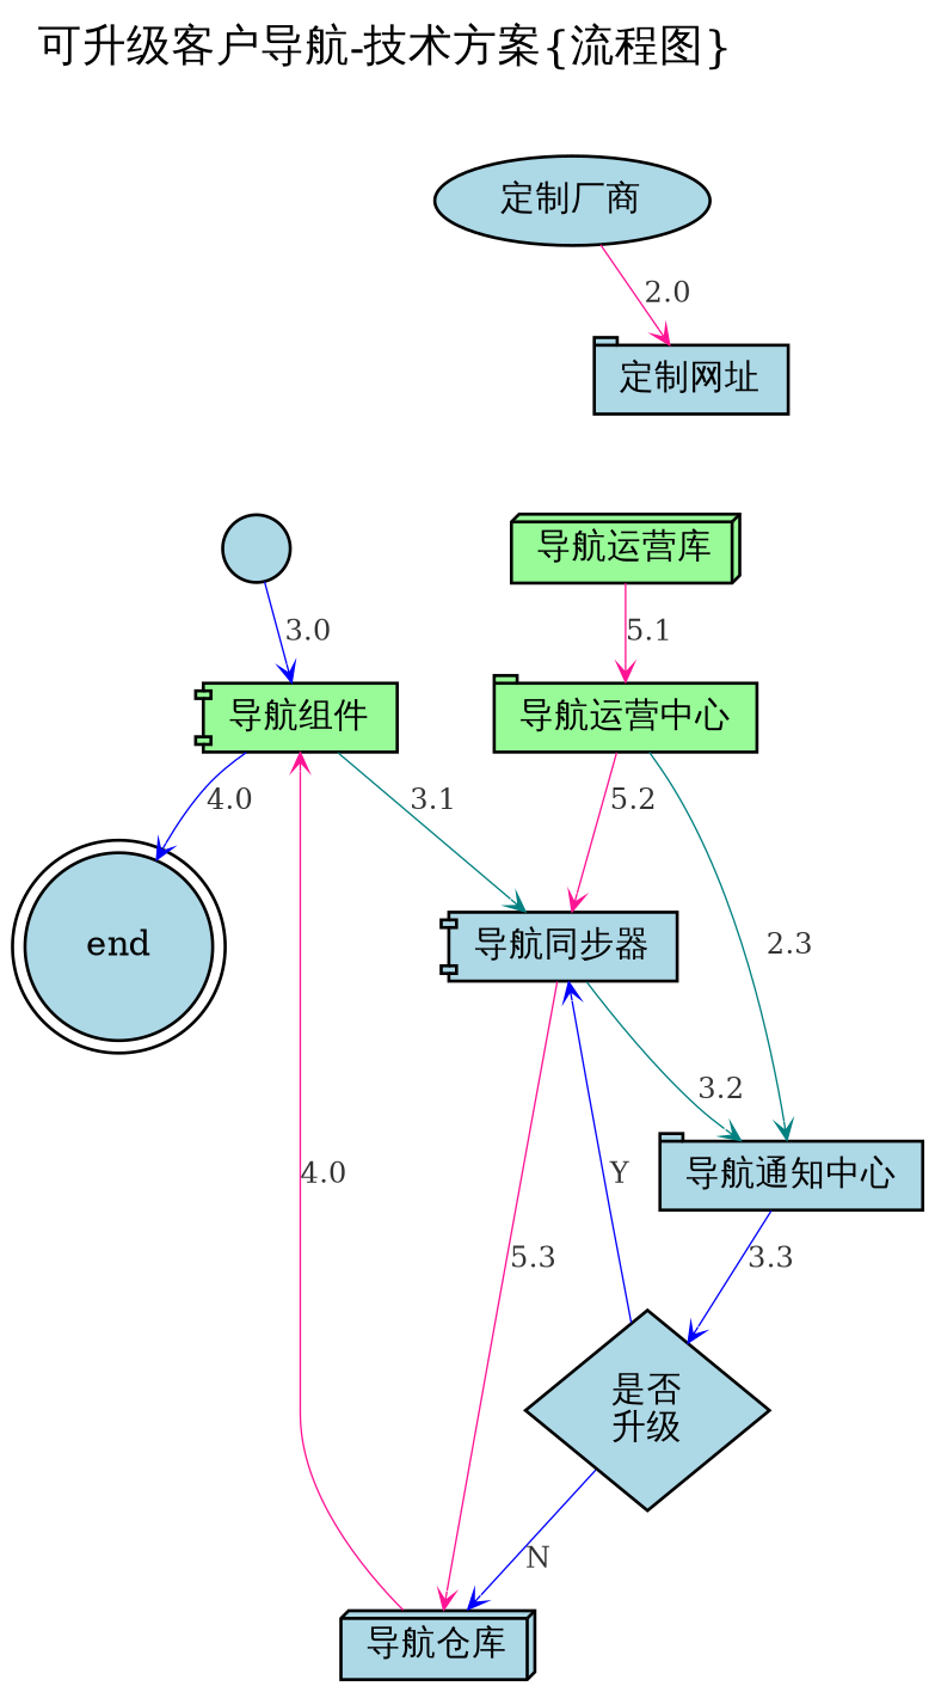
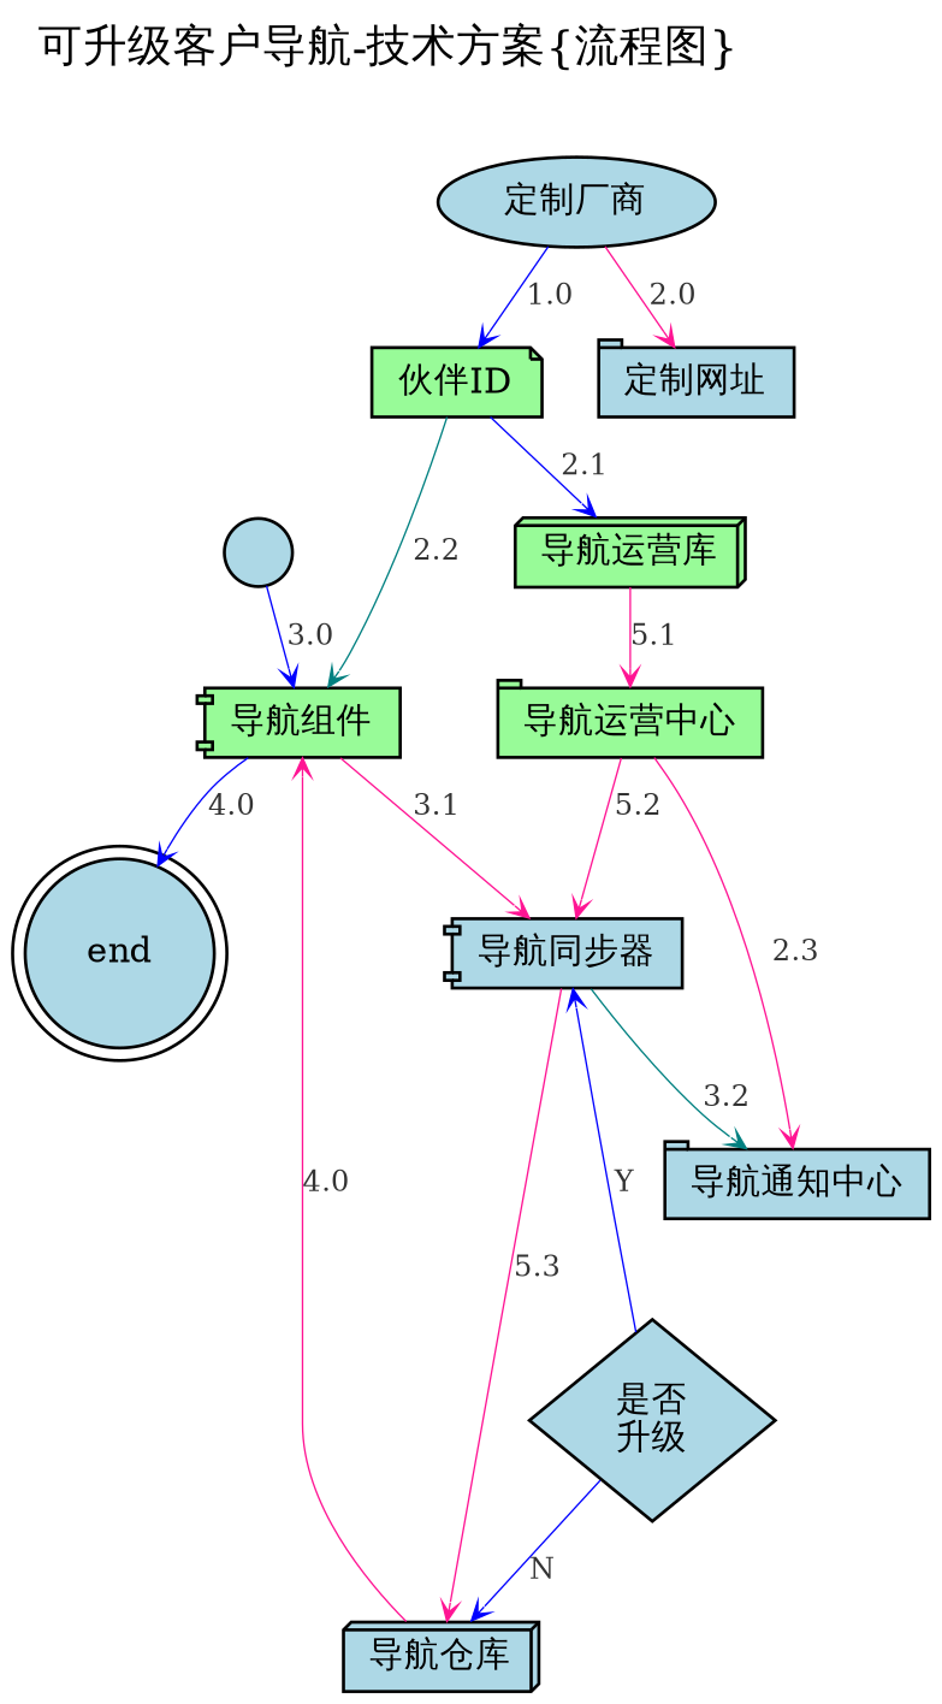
  digraph {
    fontsize=14.0
    label="可升级客户导航-技术方案{流程图}"
    labeljust=l
    labelloc=t
    rankdir=TB
    ranksep=0.3
    node [fillcolor=lightblue fontsize=11.0 shape=tab style=filled]
    edge [arrowhead=vee arrowsize=0.6 arrowtail=none color=blue fontcolor="#333333" fontsize=9.0 style="setlinewidth(0.5)"]
    n1 [height=0.3 label="流程开始" shape=point]
    n2 [fillcolor=palegreen height=0.3 label="导航组件" shape=component]
    end [height=0.3 shape=doublecircle]
    n4 [height=0.3 label="导航同步器" shape=component]
    n5 [height=0.3 label="导航仓库" shape=box3d]
    n6 [height=0.3 label="导航通知中心"]
    n7 [height=0.3 label="是否\n升级" shape=diamond]
    n8 [fillcolor=palegreen height=0.3 label="导航运营中心"]
    n9 [fillcolor=palegreen height=0.3 label="导航运营库" shape=box3d]
+   n10 [fillcolor=palegreen height=0.3 label="伙伴ID" shape=note]
    n11 [height=0.3 label="定制厂商" shape=ellipse]
    n12 [height=0.3 label="定制网址"]
    n1 -> n2 [label=3.0]
    n2 -> end [label=4.0]
-   n2 -> n4 [color=teal label=3.1]
+   n2 -> n4 [color=deeppink label=3.1]
    n4 -> n5 [color=deeppink label=5.3]
    n4 -> n6 [color=teal label=3.2]
    n5 -> n2 [color=deeppink label=4.0]
-   n6 -> n7 [label=3.3]
    n7 -> n4 [label=Y]
    n7 -> n5 [label=N]
    n8 -> n4 [color=deeppink label=5.2]
-   n8 -> n6 [color=teal label=2.3]
+   n8 -> n6 [color=deeppink label=2.3]
    n9 -> n8 [color=deeppink label=5.1]
+   n10 -> n2 [color=teal label=2.2]
+   n10 -> n9 [label=2.1]
+   n11 -> n10 [label=1.0]
    n11 -> n12 [color=deeppink label=2.0]
  }
